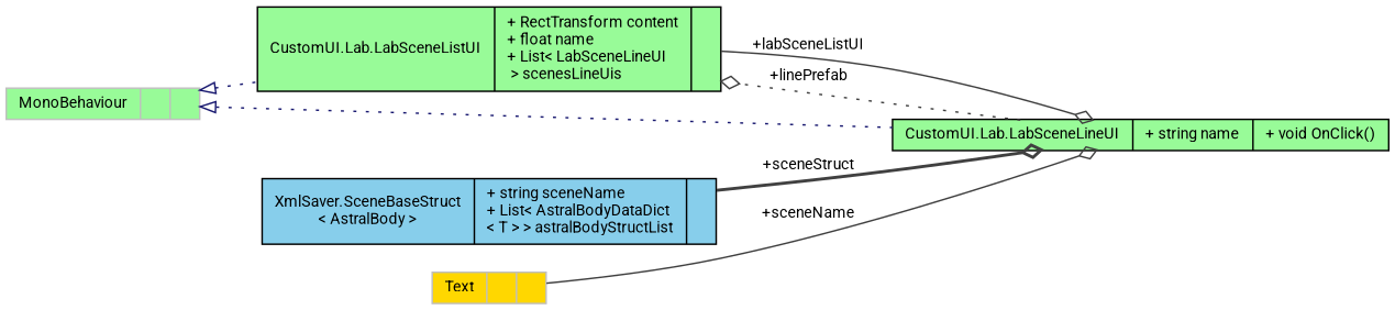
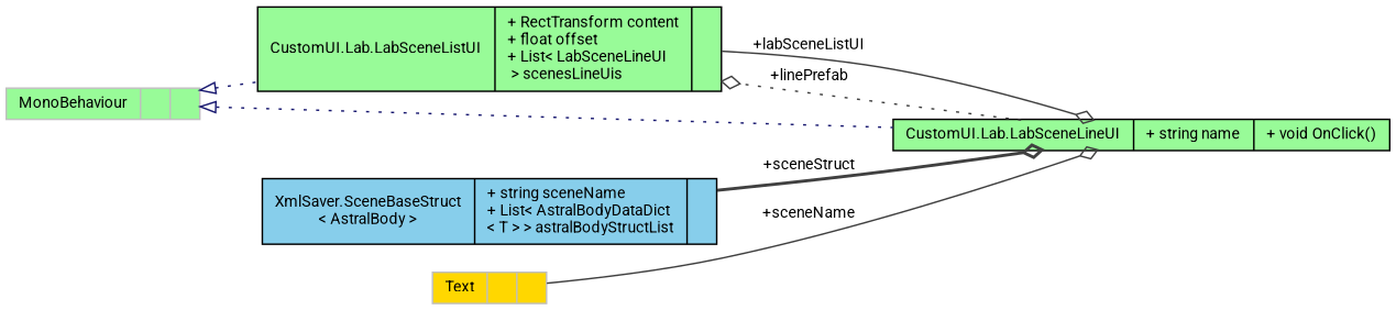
  digraph {
    fontname=Roboto
    rankdir=LR
    node [color=black fillcolor=palegreen fontname=Roboto fontsize=10 shape=record style=filled]
    edge [arrowhead=odiamond color=grey25 fontname=Roboto fontsize=10 labelfontname=Helvetica labelfontsize=10 style=dotted]
-   n1 [fontcolor=black height=0.2 label="{CustomUI.Lab.LabSceneListUI\n|+ RectTransform content\l+ float name\l+ List\< LabSceneLineUI\l \> scenesLineUis\l|}" width=0.4]
+   n1 [fontcolor=black height=0.2 label="{CustomUI.Lab.LabSceneListUI\n|+ RectTransform content\l+ float offset\l+ List\< LabSceneLineUI\l \> scenesLineUis\l|}" width=0.4]
    n2 [height=0.2 label="{CustomUI.Lab.LabSceneLineUI\n|+ string name\l|+ void OnClick()\l}" width=0.4]
    n3 [color=grey75 height=0.2 label="{MonoBehaviour\n||}" width=0.4]
    n4 [fillcolor=skyblue height=0.2 label="{XmlSaver.SceneBaseStruct\l\< AstralBody \>\n|+ string sceneName\l+ List\< AstralBodyDataDict\l\< T \> \> astralBodyStructList\l|}" width=0.4]
    n5 [color=grey75 fillcolor=gold height=0.2 label="{Text\n||}" width=0.4]
    n1 -> n2 [label=" +labSceneListUI" style=solid]
    n2 -> n1 [label=" +linePrefab"]
    n3 -> n1 [arrowtail=onormal color=midnightblue dir=back arrowhead=""]
    n3 -> n2 [arrowtail=onormal color=midnightblue dir=back arrowhead=""]
    n4 -> n2 [label=" +sceneStruct" style=bold]
    n5 -> n2 [label=" +sceneName" style=solid]
  }
